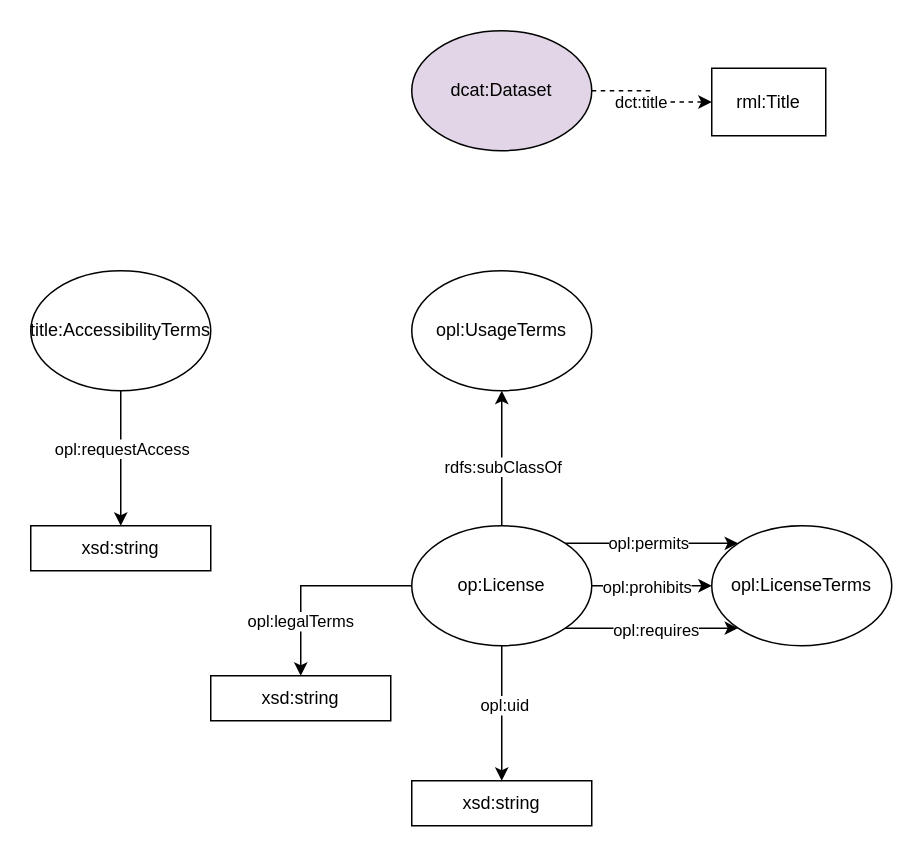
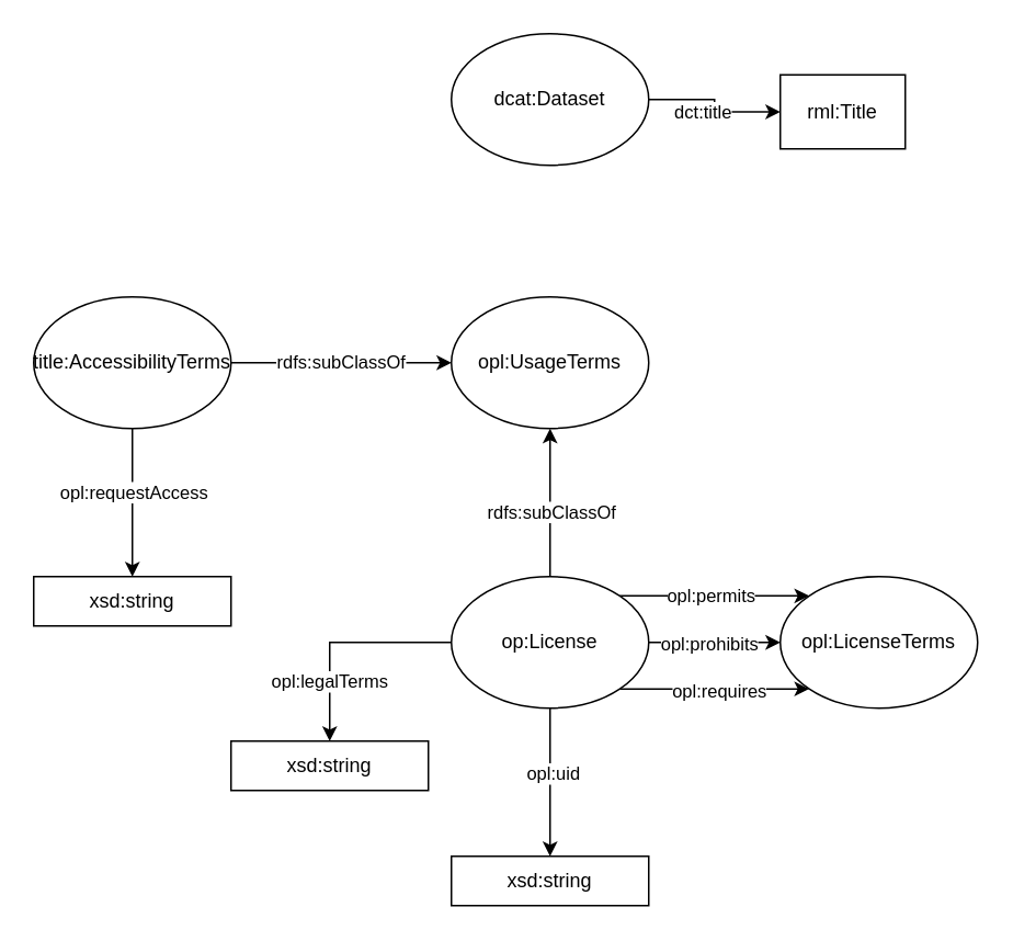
  <mxCell id="0" />
  <mxCell id="1" parent="0" />
- <mxCell id="2" value="" style="edgeStyle=orthogonalEdgeStyle;rounded=0;orthogonalLoop=1;jettySize=auto;html=1;dashed=1;" parent="1" source="4" target="5" edge="1"><mxGeometry relative="1" as="geometry" /></mxCell>
+ <mxCell id="2" value="" style="edgeStyle=orthogonalEdgeStyle;rounded=0;orthogonalLoop=1;jettySize=auto;html=1;" parent="1" source="4" target="5" edge="1"><mxGeometry relative="1" as="geometry" /></mxCell>
  <mxCell id="3" value="dct:title&lt;br&gt;" style="edgeLabel;html=1;align=center;verticalAlign=middle;resizable=0;points=[];" parent="2" vertex="1" connectable="0"><mxGeometry x="0.125" y="-2" relative="1" as="geometry"><mxPoint x="-9" y="-2" as="offset" /></mxGeometry></mxCell>
- <mxCell id="4" value="dcat:Dataset" style="ellipse;whiteSpace=wrap;html=1;fillColor=#e1d5e7;" parent="1" vertex="1"><mxGeometry x="274" y="20" width="120" height="80" as="geometry" /></mxCell>
+ <mxCell id="4" value="dcat:Dataset" style="ellipse;whiteSpace=wrap;html=1;" parent="1" vertex="1"><mxGeometry x="274" y="20" width="120" height="80" as="geometry" /></mxCell>
  <mxCell id="5" value="rml:Title" style="whiteSpace=wrap;html=1;" parent="1" vertex="1"><mxGeometry x="474" y="45" width="76" height="45" as="geometry" /></mxCell>
  <mxCell id="6" value="opl:UsageTerms" style="ellipse;whiteSpace=wrap;html=1;" parent="1" vertex="1"><mxGeometry x="274" y="180" width="120" height="80" as="geometry" /></mxCell>
+ <mxCell id="7" value="rdfs:subClassOf" style="edgeStyle=orthogonalEdgeStyle;rounded=0;orthogonalLoop=1;jettySize=auto;html=1;exitX=1;exitY=0.5;exitDx=0;exitDy=0;entryX=0;entryY=0.5;entryDx=0;entryDy=0;" parent="1" source="10" target="6" edge="1"><mxGeometry relative="1" as="geometry" /></mxCell>
  <mxCell id="8" value="" style="edgeStyle=orthogonalEdgeStyle;rounded=0;orthogonalLoop=1;jettySize=auto;html=1;" parent="1" source="10" target="23" edge="1"><mxGeometry relative="1" as="geometry" /></mxCell>
  <mxCell id="9" value="opl:requestAccess" style="edgeLabel;html=1;align=center;verticalAlign=middle;resizable=0;points=[];" parent="8" vertex="1" connectable="0"><mxGeometry x="-0.156" relative="1" as="geometry"><mxPoint as="offset" /></mxGeometry></mxCell>
  <mxCell id="10" value="title:AccessibilityTerms" style="ellipse;whiteSpace=wrap;html=1;" parent="1" vertex="1"><mxGeometry x="20" y="180" width="120" height="80" as="geometry" /></mxCell>
  <mxCell id="11" style="edgeStyle=orthogonalEdgeStyle;rounded=0;orthogonalLoop=1;jettySize=auto;html=1;exitX=0.5;exitY=0;exitDx=0;exitDy=0;" parent="1" source="22" target="6" edge="1"><mxGeometry relative="1" as="geometry" /></mxCell>
  <mxCell id="12" value="rdfs:subClassOf" style="edgeLabel;html=1;align=center;verticalAlign=middle;resizable=0;points=[];" parent="11" vertex="1" connectable="0"><mxGeometry x="0.089" y="3" relative="1" as="geometry"><mxPoint x="3" y="9" as="offset" /></mxGeometry></mxCell>
  <mxCell id="13" value="opl:legalTerms" style="edgeStyle=orthogonalEdgeStyle;rounded=0;orthogonalLoop=1;jettySize=auto;html=1;entryX=0.5;entryY=0;entryDx=0;entryDy=0;" parent="1" source="22" target="24" edge="1"><mxGeometry x="0.457" relative="1" as="geometry"><mxPoint x="200" y="445" as="targetPoint" /><mxPoint as="offset" /></mxGeometry></mxCell>
  <mxCell id="14" value="" style="edgeStyle=orthogonalEdgeStyle;rounded=0;orthogonalLoop=1;jettySize=auto;html=1;" parent="1" source="22" edge="1"><mxGeometry relative="1" as="geometry"><mxPoint x="334" y="520" as="targetPoint" /></mxGeometry></mxCell>
  <mxCell id="15" value="opl:uid" style="edgeLabel;html=1;align=center;verticalAlign=middle;resizable=0;points=[];" parent="14" vertex="1" connectable="0"><mxGeometry x="-0.133" y="1" relative="1" as="geometry"><mxPoint as="offset" /></mxGeometry></mxCell>
  <mxCell id="16" value="" style="edgeStyle=orthogonalEdgeStyle;rounded=0;orthogonalLoop=1;jettySize=auto;html=1;" parent="1" source="22" target="26" edge="1"><mxGeometry relative="1" as="geometry" /></mxCell>
  <mxCell id="17" value="opl:prohibits" style="edgeLabel;html=1;align=center;verticalAlign=middle;resizable=0;points=[];" parent="16" vertex="1" connectable="0"><mxGeometry x="-0.3" y="3" relative="1" as="geometry"><mxPoint x="8" y="3" as="offset" /></mxGeometry></mxCell>
  <mxCell id="18" style="edgeStyle=orthogonalEdgeStyle;rounded=0;orthogonalLoop=1;jettySize=auto;html=1;exitX=1;exitY=0;exitDx=0;exitDy=0;entryX=0;entryY=0;entryDx=0;entryDy=0;" parent="1" source="22" target="26" edge="1"><mxGeometry relative="1" as="geometry" /></mxCell>
  <mxCell id="19" value="opl:permits" style="edgeLabel;html=1;align=center;verticalAlign=middle;resizable=0;points=[];" parent="18" vertex="1" connectable="0"><mxGeometry x="-0.052" relative="1" as="geometry"><mxPoint as="offset" /></mxGeometry></mxCell>
  <mxCell id="20" style="edgeStyle=orthogonalEdgeStyle;rounded=0;orthogonalLoop=1;jettySize=auto;html=1;exitX=1;exitY=1;exitDx=0;exitDy=0;entryX=0;entryY=1;entryDx=0;entryDy=0;" parent="1" source="22" target="26" edge="1"><mxGeometry relative="1" as="geometry" /></mxCell>
  <mxCell id="21" value="opl:requires" style="edgeLabel;html=1;align=center;verticalAlign=middle;resizable=0;points=[];" parent="20" vertex="1" connectable="0"><mxGeometry x="0.035" y="-1" relative="1" as="geometry"><mxPoint as="offset" /></mxGeometry></mxCell>
  <mxCell id="22" value="op:License" style="ellipse;whiteSpace=wrap;html=1;" parent="1" vertex="1"><mxGeometry x="274" y="350" width="120" height="80" as="geometry" /></mxCell>
  <mxCell id="23" value="xsd:string" style="whiteSpace=wrap;html=1;" parent="1" vertex="1"><mxGeometry x="20" y="350" width="120" height="30" as="geometry" /></mxCell>
  <mxCell id="24" value="xsd:string" style="whiteSpace=wrap;html=1;" parent="1" vertex="1"><mxGeometry x="140" y="450" width="120" height="30" as="geometry" /></mxCell>
  <mxCell id="25" value="xsd:string" style="whiteSpace=wrap;html=1;" parent="1" vertex="1"><mxGeometry x="274" y="520" width="120" height="30" as="geometry" /></mxCell>
  <mxCell id="26" value="opl:LicenseTerms" style="ellipse;whiteSpace=wrap;html=1;" parent="1" vertex="1"><mxGeometry x="474" y="350" width="120" height="80" as="geometry" /></mxCell>
